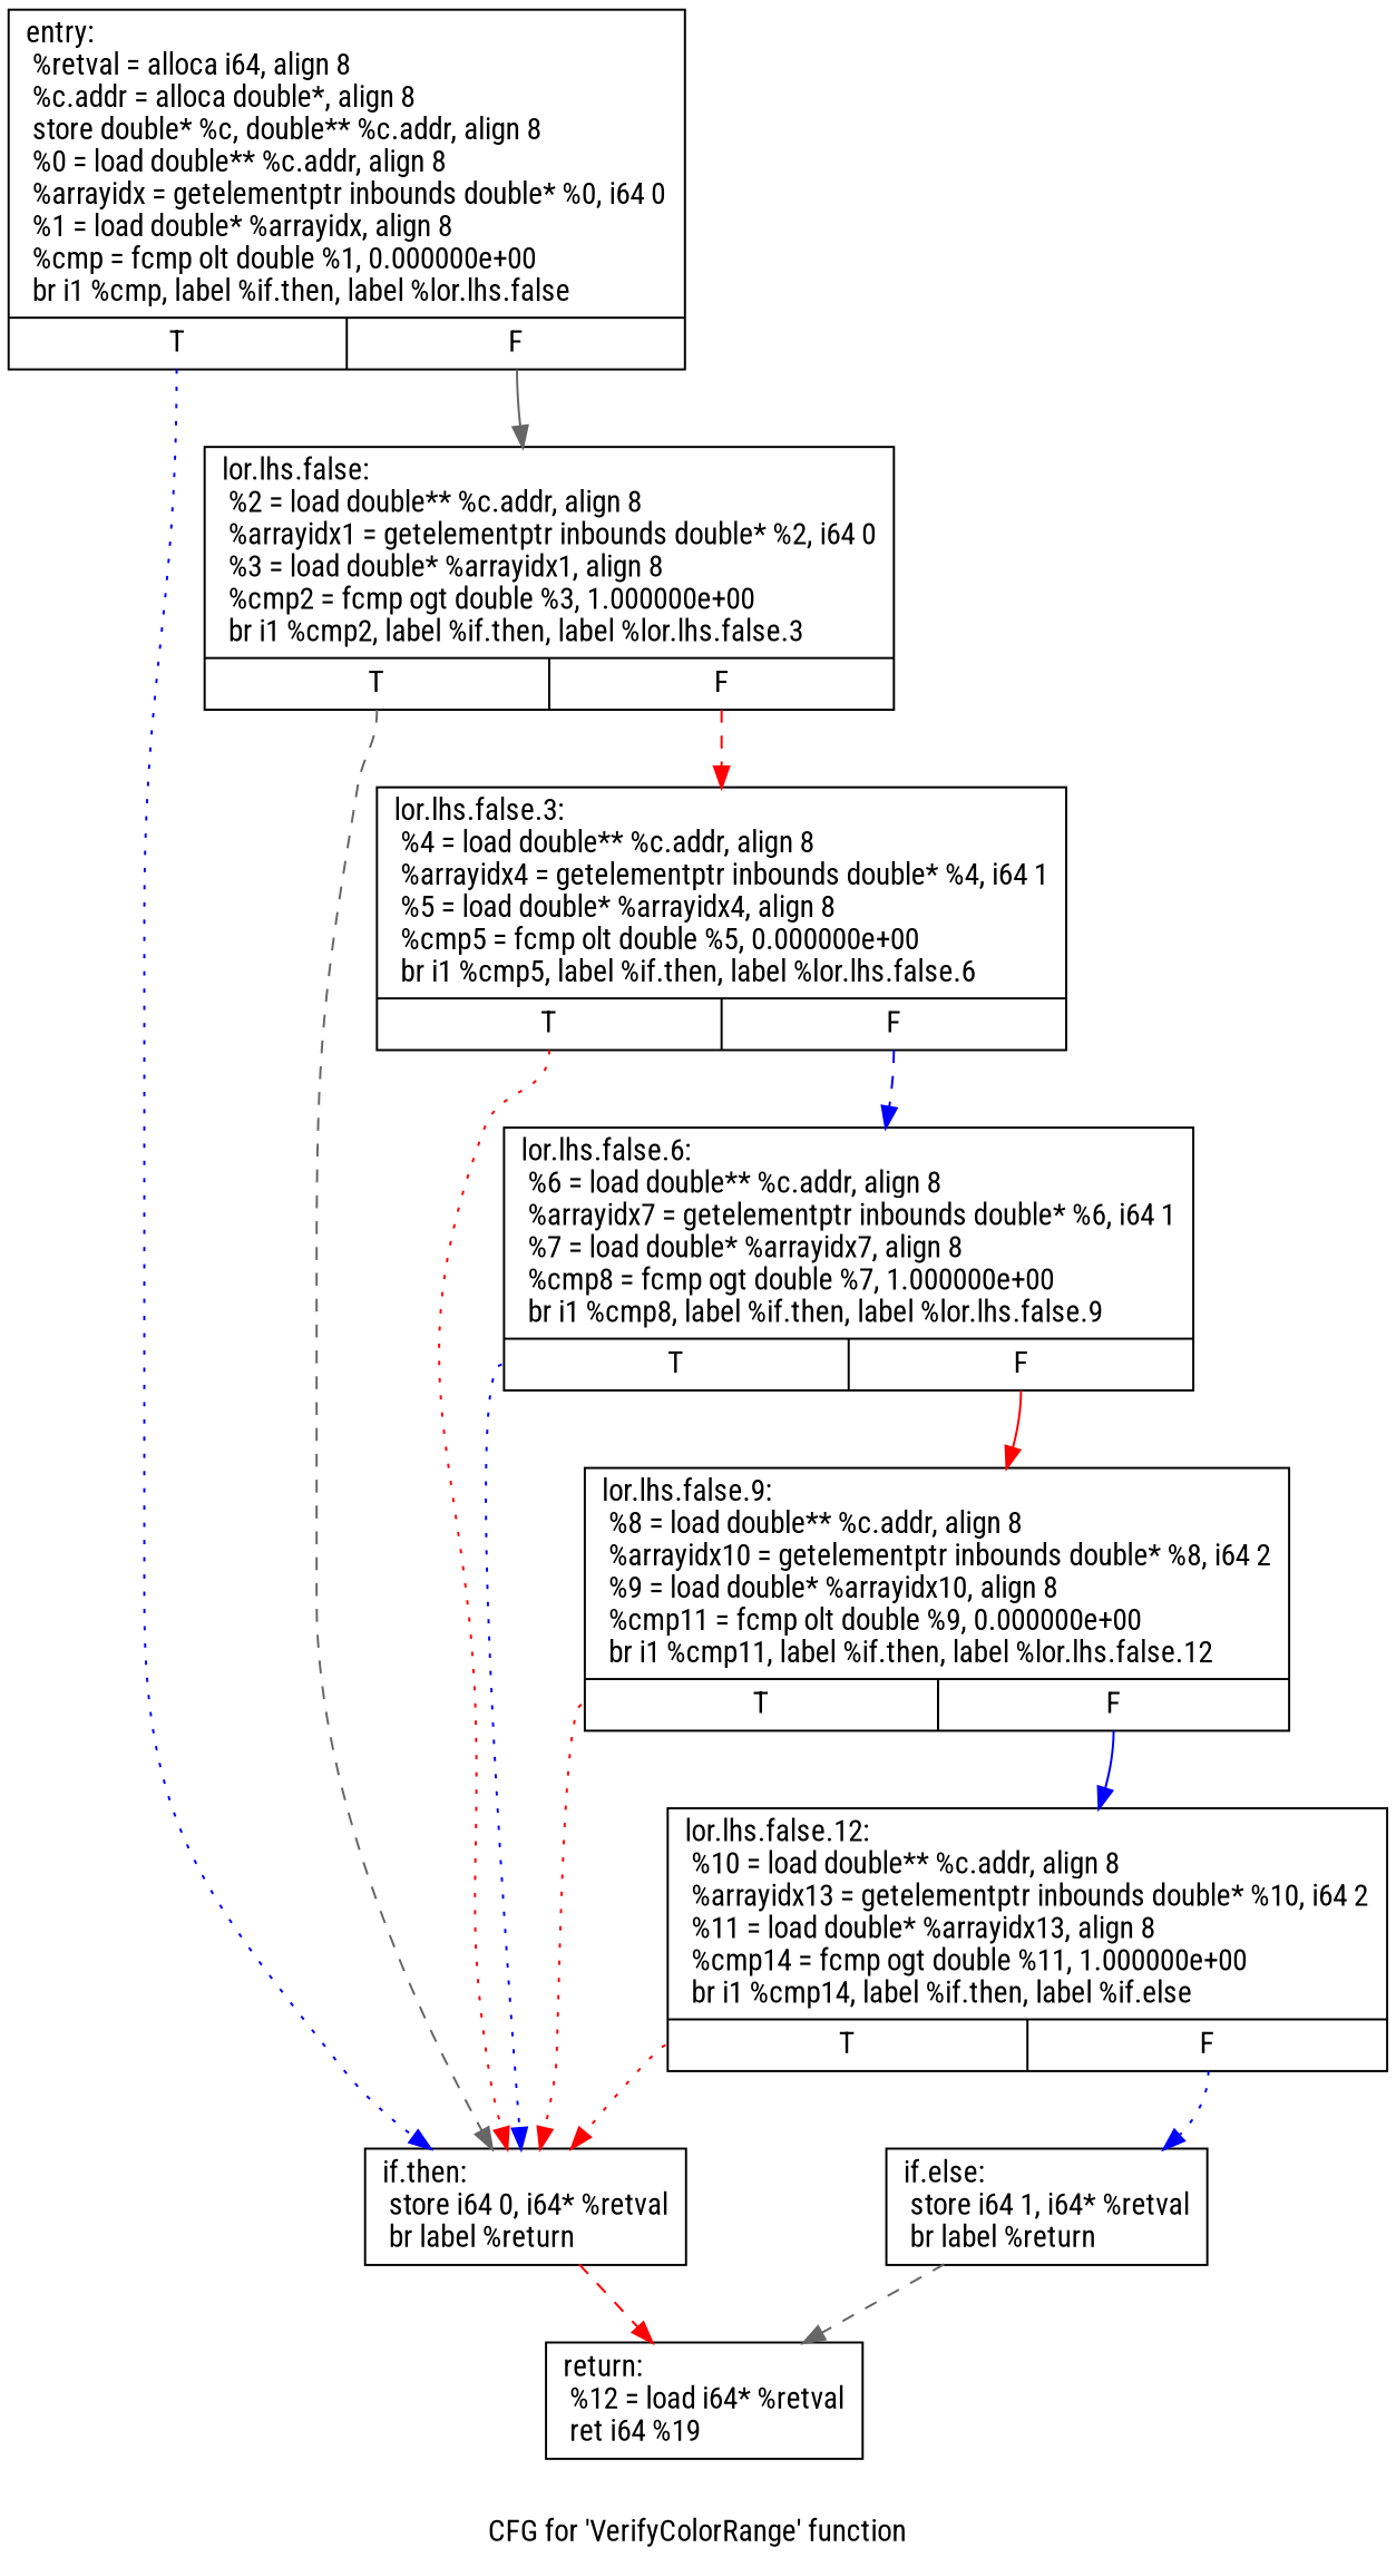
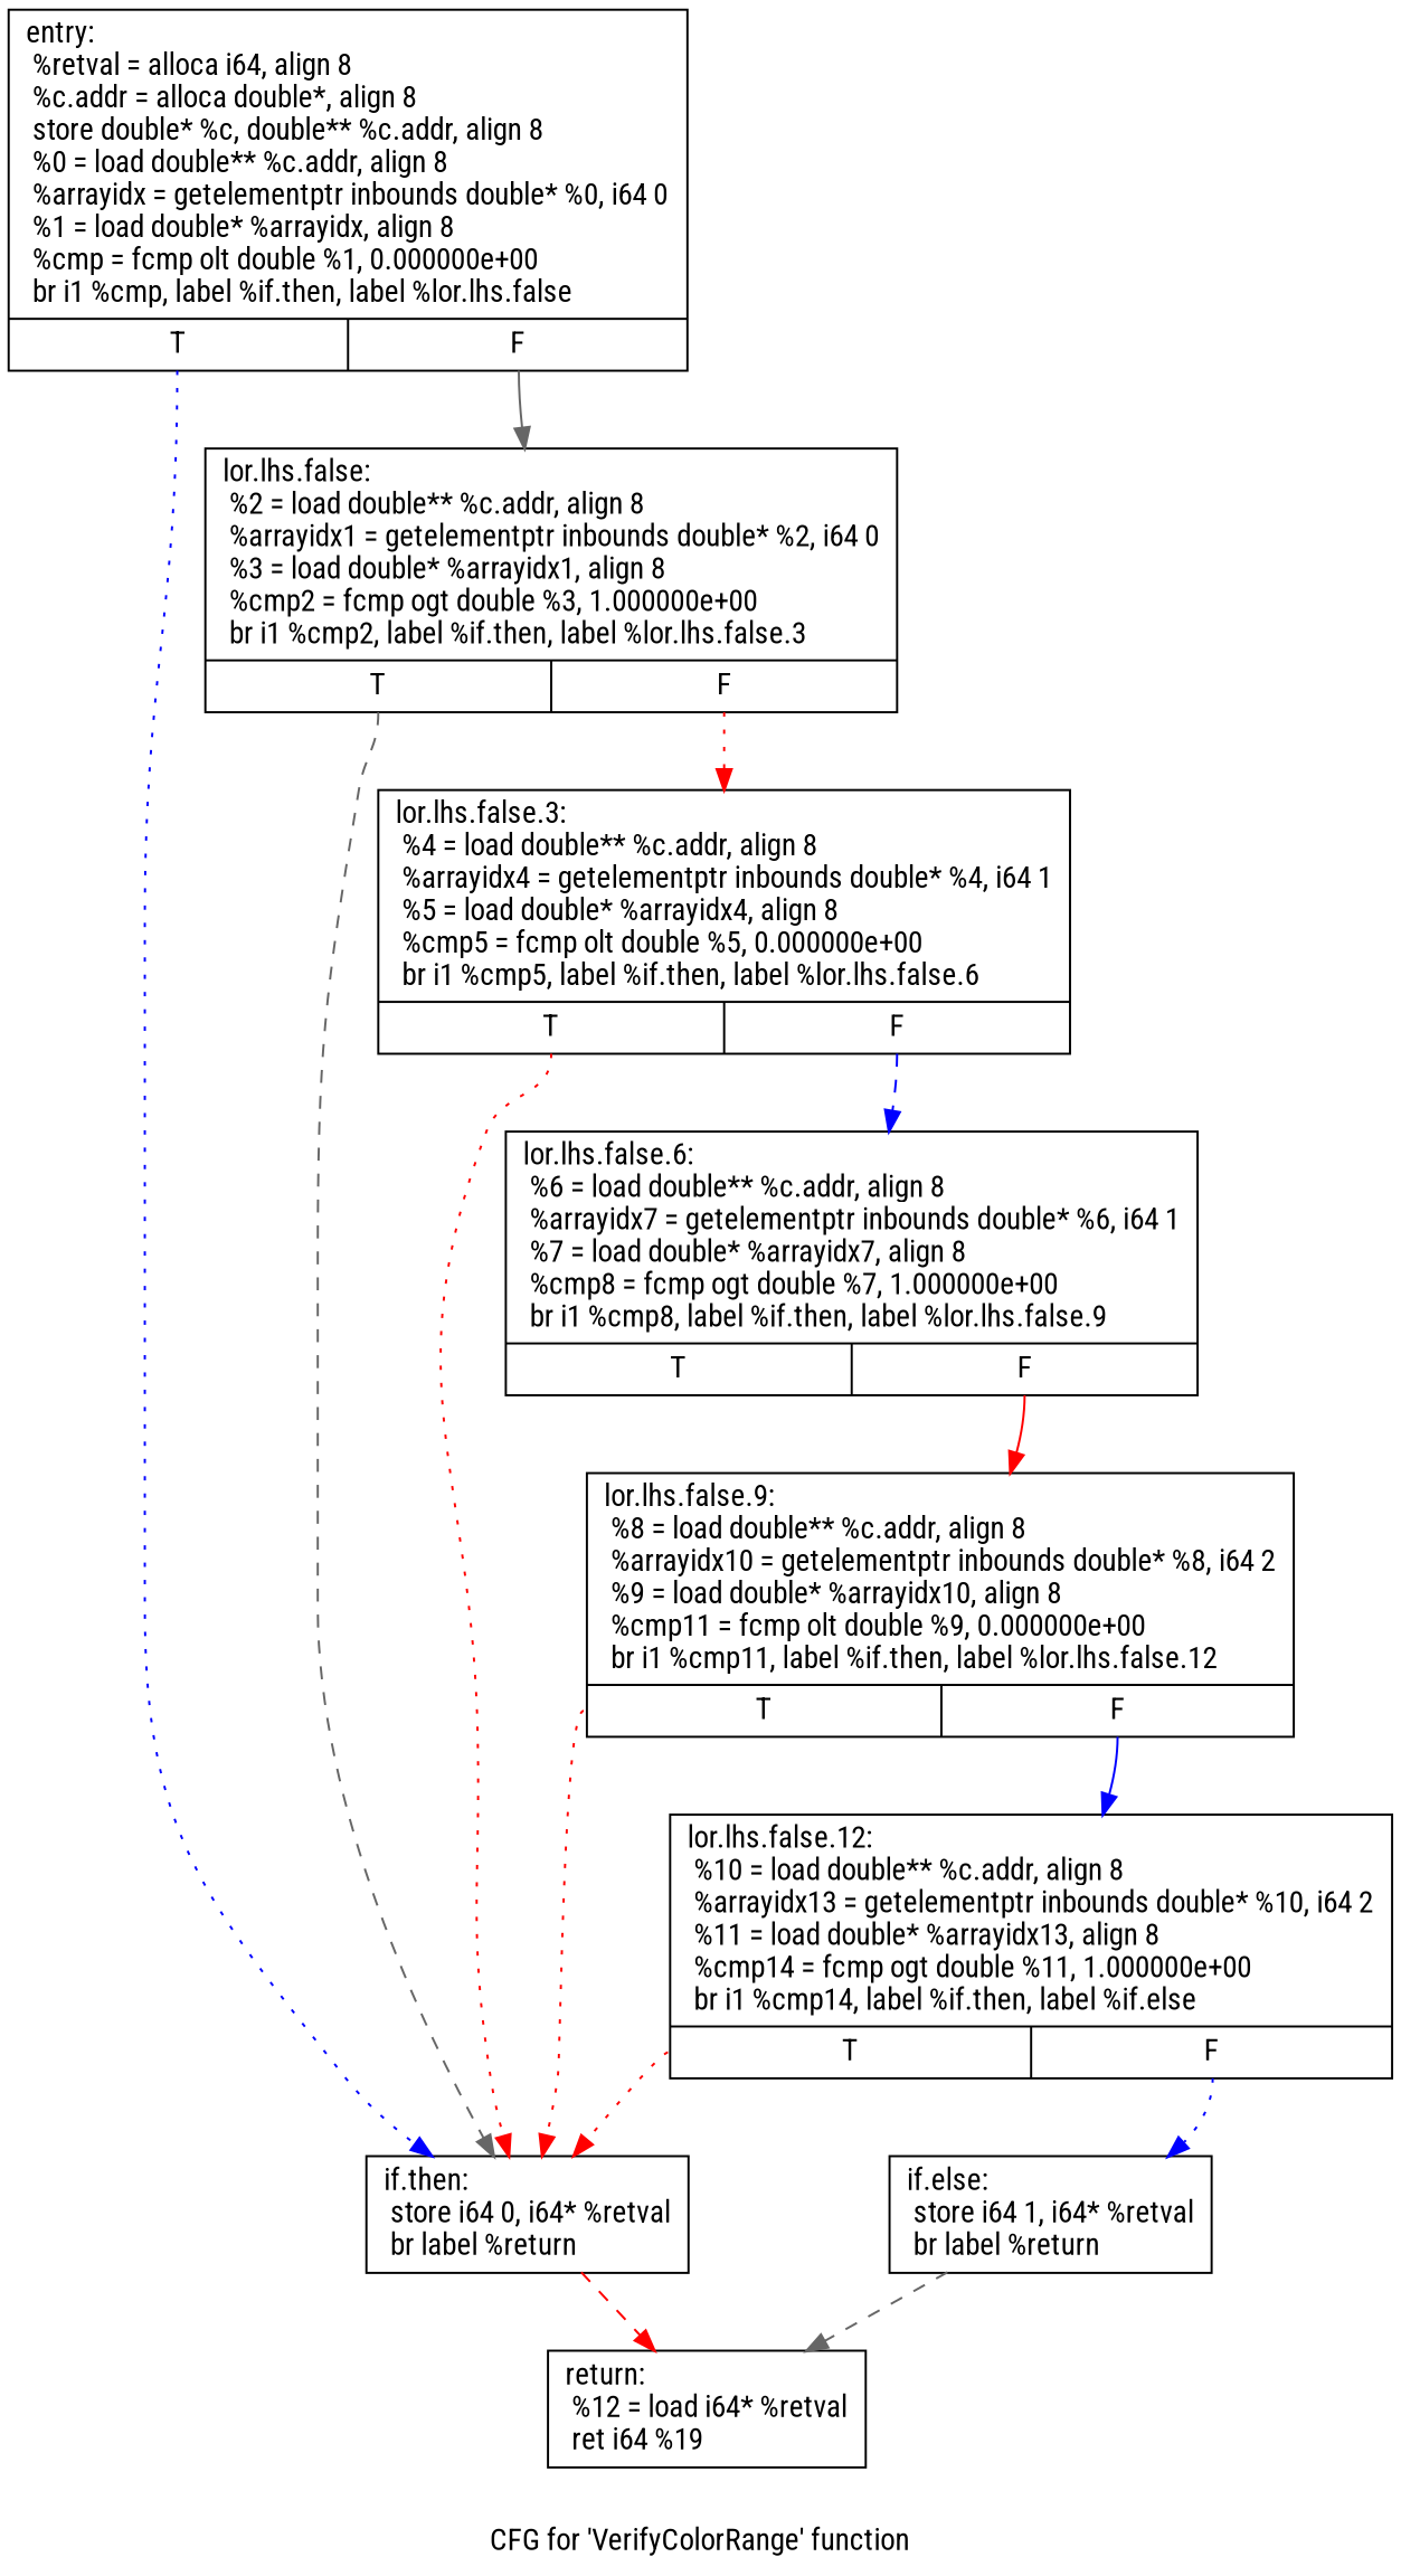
  digraph {
    fontname="Roboto Condensed"
    label="CFG for 'VerifyColorRange' function"
    node [fontname="Roboto Condensed" shape=record]
    edge [color=red fontname="Roboto Condensed" style=dotted tailport=s0]
    n1 [label="{entry:\l  %retval = alloca i64, align 8\l  %c.addr = alloca double*, align 8\l  store double* %c, double** %c.addr, align 8\l  %0 = load double** %c.addr, align 8\l  %arrayidx = getelementptr inbounds double* %0, i64 0\l  %1 = load double* %arrayidx, align 8\l  %cmp = fcmp olt double %1, 0.000000e+00\l  br i1 %cmp, label %if.then, label %lor.lhs.false\l|{<s0>T|<s1>F}}"]
    n2 [label="{if.then:                                          \l  store i64 0, i64* %retval\l  br label %return\l}"]
    n3 [label="{lor.lhs.false:                                    \l  %2 = load double** %c.addr, align 8\l  %arrayidx1 = getelementptr inbounds double* %2, i64 0\l  %3 = load double* %arrayidx1, align 8\l  %cmp2 = fcmp ogt double %3, 1.000000e+00\l  br i1 %cmp2, label %if.then, label %lor.lhs.false.3\l|{<s0>T|<s1>F}}"]
    n4 [label="{return:                                           \l  %12 = load i64* %retval\l  ret i64 %19\l}"]
    n5 [label="{lor.lhs.false.3:                                  \l  %4 = load double** %c.addr, align 8\l  %arrayidx4 = getelementptr inbounds double* %4, i64 1\l  %5 = load double* %arrayidx4, align 8\l  %cmp5 = fcmp olt double %5, 0.000000e+00\l  br i1 %cmp5, label %if.then, label %lor.lhs.false.6\l|{<s0>T|<s1>F}}"]
    n6 [label="{lor.lhs.false.6:                                  \l  %6 = load double** %c.addr, align 8\l  %arrayidx7 = getelementptr inbounds double* %6, i64 1\l  %7 = load double* %arrayidx7, align 8\l  %cmp8 = fcmp ogt double %7, 1.000000e+00\l  br i1 %cmp8, label %if.then, label %lor.lhs.false.9\l|{<s0>T|<s1>F}}"]
    n7 [label="{lor.lhs.false.9:                                  \l  %8 = load double** %c.addr, align 8\l  %arrayidx10 = getelementptr inbounds double* %8, i64 2\l  %9 = load double* %arrayidx10, align 8\l  %cmp11 = fcmp olt double %9, 0.000000e+00\l  br i1 %cmp11, label %if.then, label %lor.lhs.false.12\l|{<s0>T|<s1>F}}"]
    n8 [label="{lor.lhs.false.12:                                 \l  %10 = load double** %c.addr, align 8\l  %arrayidx13 = getelementptr inbounds double* %10, i64 2\l  %11 = load double* %arrayidx13, align 8\l  %cmp14 = fcmp ogt double %11, 1.000000e+00\l  br i1 %cmp14, label %if.then, label %if.else\l|{<s0>T|<s1>F}}"]
    n9 [label="{if.else:                                          \l  store i64 1, i64* %retval\l  br label %return\l}"]
    n1 -> n2 [color=blue]
    n1 -> n3 [color=gray40 style=solid tailport=s1]
    n2 -> n4 [style=dashed]
    n3 -> n2 [color=gray40 style=dashed]
-   n3 -> n5 [style=dashed tailport=s1]
+   n3 -> n5 [tailport=s1]
    n5 -> n2
    n5 -> n6 [color=blue style=dashed tailport=s1]
-   n6 -> n2 [color=blue]
    n6 -> n7 [style=solid tailport=s1]
    n7 -> n2
    n7 -> n8 [color=blue style=solid tailport=s1]
    n8 -> n2
    n8 -> n9 [color=blue tailport=s1]
    n9 -> n4 [color=gray40 style=dashed]
  }
